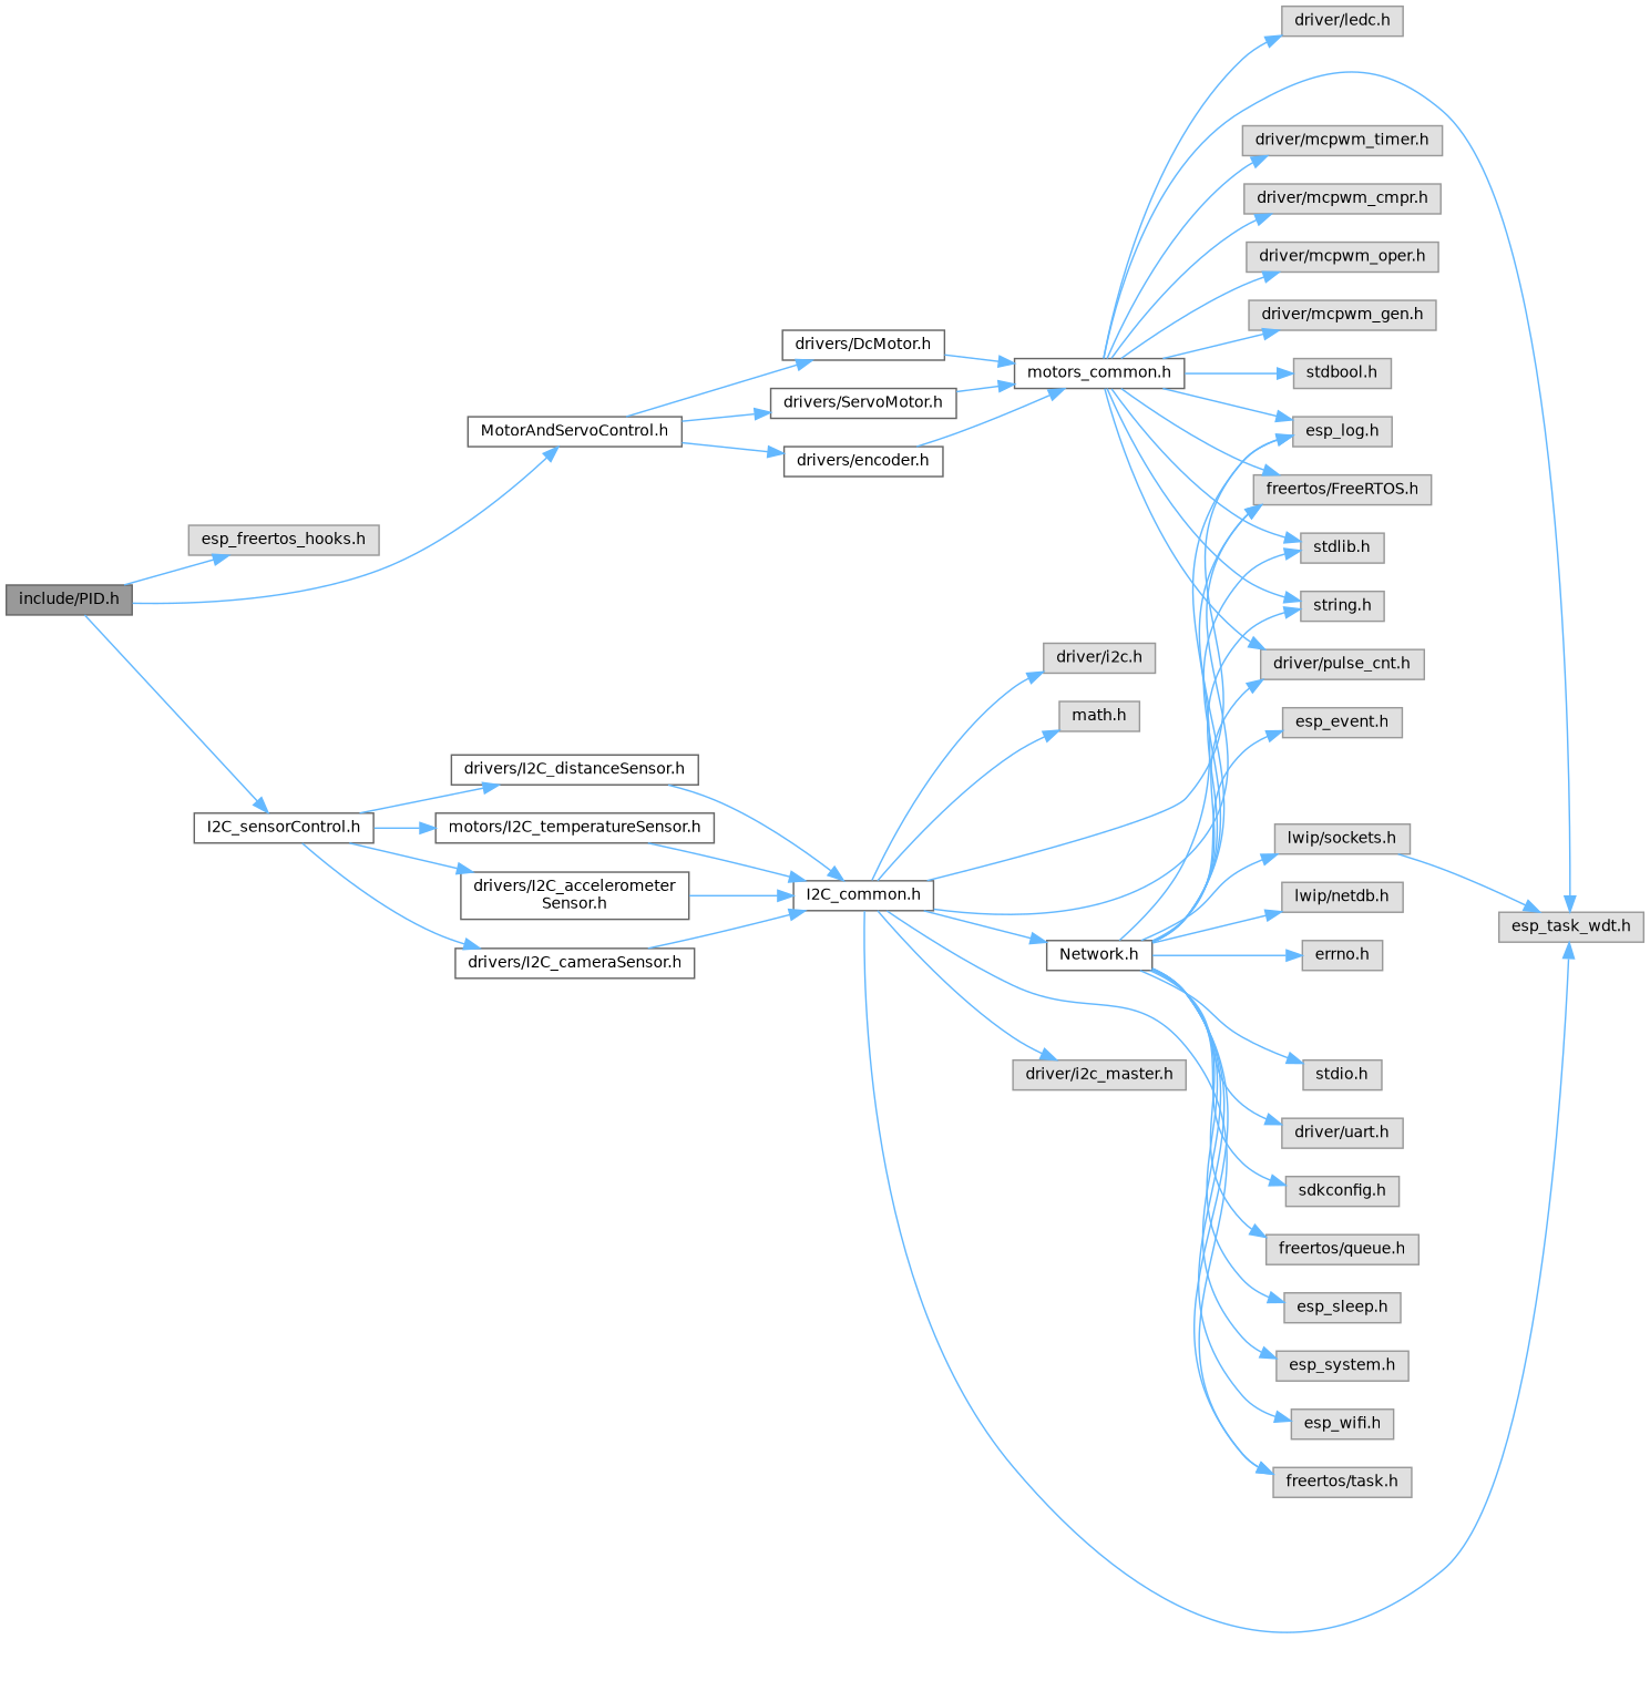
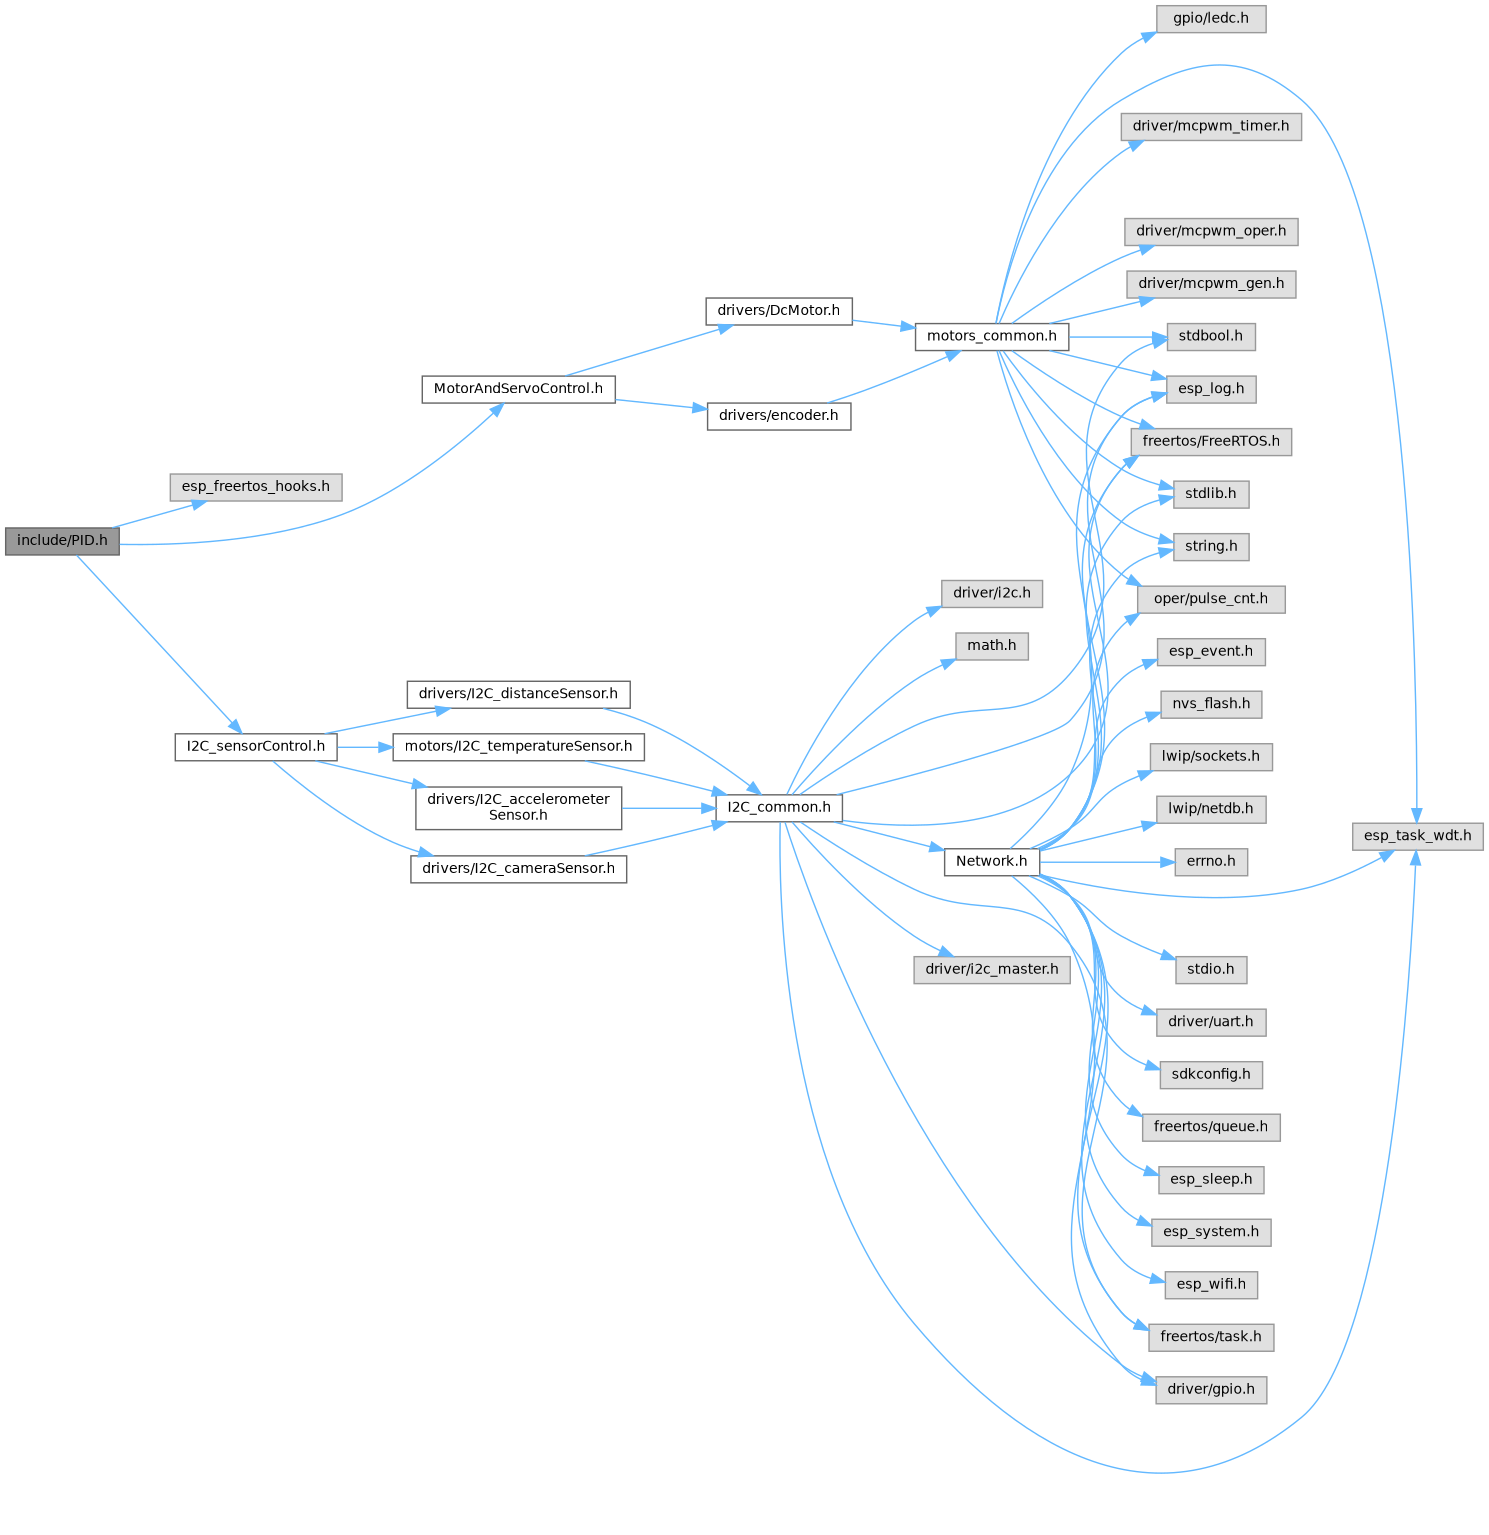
  digraph {
    rankdir=LR
    node [color=grey60 fillcolor="#E0E0E0" fontname=Helvetica fontsize=10 shape=box style=filled]
    edge [color=steelblue1 fontname=Helvetica fontsize=10 labelfontname=Helvetica labelfontsize=10 style=solid]
    n1 [color=gray40 fillcolor=grey60 fontcolor=black height=0.2 label="include/PID.h" width=0.4]
    n2 [height=0.2 label="esp_freertos_hooks.h" width=0.4]
    n3 [color=grey40 fillcolor=white height=0.2 label="MotorAndServoControl.h" width=0.4]
    n4 [color=grey40 fillcolor=white height=0.2 label="I2C_sensorControl.h" width=0.4]
    n5 [color=grey40 fillcolor=white height=0.2 label="drivers/DcMotor.h" width=0.4]
-   n6 [color=grey40 fillcolor=white height=0.2 label="drivers/ServoMotor.h" width=0.4]
    n7 [color=grey40 fillcolor=white height=0.2 label="drivers/encoder.h" width=0.4]
    n8 [color=grey40 fillcolor=white height=0.2 label="drivers/I2C_accelerometer\lSensor.h" width=0.4]
    n9 [color=grey40 fillcolor=white height=0.2 label="drivers/I2C_cameraSensor.h" width=0.4]
    n10 [color=grey40 fillcolor=white height=0.2 label="drivers/I2C_distanceSensor.h" width=0.4]
    n11 [color=grey40 fillcolor=white height=0.2 label="motors/I2C_temperatureSensor.h" width=0.4]
    n12 [color=grey40 fillcolor=white height=0.2 label="motors_common.h" width=0.4]
    n13 [height=0.2 label="esp_log.h" width=0.4]
-   n14 [height=0.2 label="driver/ledc.h" width=0.4]
+   n14 [height=0.2 label="gpio/ledc.h" width=0.4]
    n15 [height=0.2 label="esp_task_wdt.h" width=0.4]
    n16 [height=0.2 label="driver/mcpwm_timer.h" width=0.4]
-   n17 [height=0.2 label="driver/mcpwm_cmpr.h" width=0.4]
    n18 [height=0.2 label="driver/mcpwm_oper.h" width=0.4]
    n19 [height=0.2 label="driver/mcpwm_gen.h" width=0.4]
-   n20 [height=0.2 label="driver/pulse_cnt.h" width=0.4]
+   n20 [height=0.2 label="oper/pulse_cnt.h" width=0.4]
    n21 [height=0.2 label="freertos/FreeRTOS.h" width=0.4]
    n22 [height=0.2 label="stdbool.h" width=0.4]
    n23 [height=0.2 label="stdlib.h" width=0.4]
    n24 [height=0.2 label="string.h" width=0.4]
    n25 [color=grey40 fillcolor=white height=0.2 label="I2C_common.h" width=0.4]
    n26 [height=0.2 label="driver/i2c_master.h" width=0.4]
    n27 [height=0.2 label="freertos/task.h" width=0.4]
+   n28 [height=0.2 label="driver/gpio.h" width=0.4]
    n29 [height=0.2 label="driver/i2c.h" width=0.4]
    n30 [height=0.2 label="math.h" width=0.4]
    n31 [color=grey40 fillcolor=white height=0.2 label="Network.h" width=0.4]
    n32 [height=0.2 label="stdio.h" width=0.4]
    n33 [height=0.2 label="driver/uart.h" width=0.4]
    n34 [height=0.2 label="sdkconfig.h" width=0.4]
    n35 [height=0.2 label="freertos/queue.h" width=0.4]
    n36 [height=0.2 label="esp_sleep.h" width=0.4]
    n37 [height=0.2 label="esp_system.h" width=0.4]
    n38 [height=0.2 label="esp_wifi.h" width=0.4]
    n39 [height=0.2 label="esp_event.h" width=0.4]
+   n40 [height=0.2 label="nvs_flash.h" width=0.4]
    n41 [height=0.2 label="lwip/sockets.h" width=0.4]
    n42 [height=0.2 label="lwip/netdb.h" width=0.4]
    n43 [height=0.2 label="errno.h" width=0.4]
    n1 -> n2
    n1 -> n3
    n1 -> n4
    n3 -> n5
-   n3 -> n6
    n3 -> n7
    n4 -> n8
    n4 -> n9
    n4 -> n10
    n4 -> n11
    n5 -> n12
-   n6 -> n12
    n7 -> n12
    n8 -> n25
    n9 -> n25
    n10 -> n25
    n11 -> n25
    n12 -> n13
    n12 -> n14
    n12 -> n15
    n12 -> n16
-   n12 -> n17
    n12 -> n18
    n12 -> n19
    n12 -> n20
    n12 -> n21
    n12 -> n22
    n12 -> n23
    n12 -> n24
    n25 -> n13
    n25 -> n15
    n25 -> n21
+   n25 -> n22
    n25 -> n26
    n25 -> n27
+   n25 -> n28
    n25 -> n29
    n25 -> n30
    n25 -> n31
    n31 -> n13
-   n41 -> n15
+   n31 -> n15
    n31 -> n20
    n31 -> n21
    n31 -> n23
    n31 -> n24
    n31 -> n27
+   n31 -> n28
    n31 -> n32
    n31 -> n33
    n31 -> n34
    n31 -> n35
    n31 -> n36
    n31 -> n37
    n31 -> n38
    n31 -> n39
+   n31 -> n40
    n31 -> n41
    n31 -> n42
    n31 -> n43
  }
